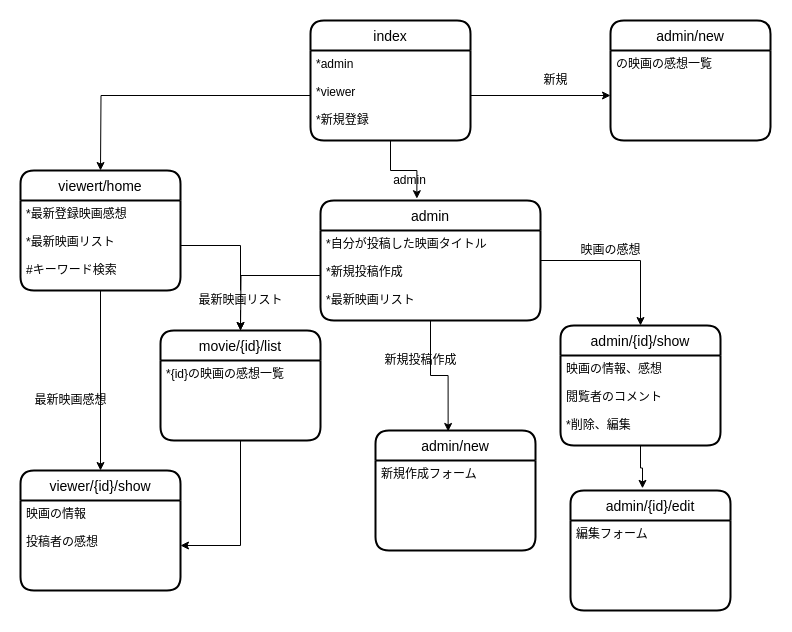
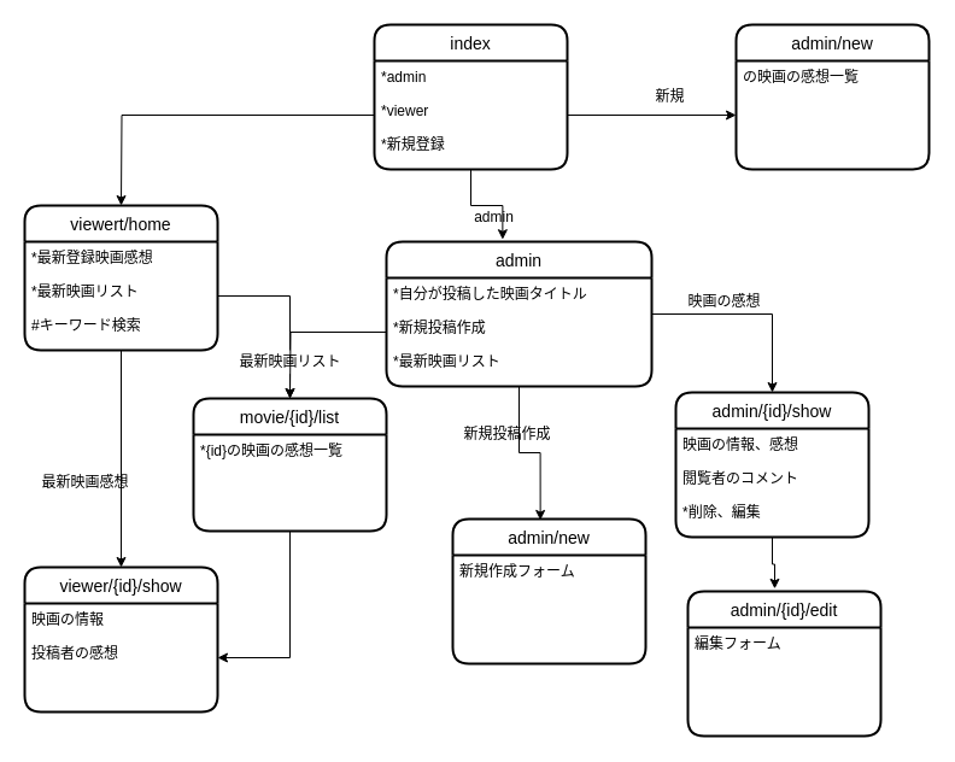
  <mxCell id="0" />
  <mxCell id="1" parent="0" />
  <mxCell id="2" value="admin/new" style="swimlane;childLayout=stackLayout;horizontal=1;startSize=30;horizontalStack=0;rounded=1;fontSize=14;fontStyle=0;strokeWidth=2;resizeParent=0;resizeLast=1;shadow=0;dashed=0;align=center;" parent="1" vertex="1"><mxGeometry x="610" y="20" width="160" height="120" as="geometry" /></mxCell>
  <mxCell id="3" value="の映画の感想一覧" style="align=left;strokeColor=none;fillColor=none;spacingLeft=4;fontSize=12;verticalAlign=top;resizable=0;rotatable=0;part=1;" parent="2" vertex="1"><mxGeometry y="30" width="160" height="90" as="geometry" /></mxCell>
  <mxCell id="4" value="index" style="swimlane;childLayout=stackLayout;horizontal=1;startSize=30;horizontalStack=0;rounded=1;fontSize=14;fontStyle=0;strokeWidth=2;resizeParent=0;resizeLast=1;shadow=0;dashed=0;align=center;" parent="1" vertex="1"><mxGeometry x="310" y="20" width="160" height="120" as="geometry" /></mxCell>
  <mxCell id="5" value="*admin&#10;&#10;*viewer&#10;&#10;*新規登録" style="align=left;strokeColor=none;fillColor=none;spacingLeft=4;fontSize=12;verticalAlign=top;resizable=0;rotatable=0;part=1;" parent="4" vertex="1"><mxGeometry y="30" width="160" height="90" as="geometry" /></mxCell>
  <mxCell id="6" value="viewert/home" style="swimlane;childLayout=stackLayout;horizontal=1;startSize=30;horizontalStack=0;rounded=1;fontSize=14;fontStyle=0;strokeWidth=2;resizeParent=0;resizeLast=1;shadow=0;dashed=0;align=center;" parent="1" vertex="1"><mxGeometry x="20" y="170" width="160" height="120" as="geometry" /></mxCell>
  <mxCell id="7" value="*最新登録映画感想&#10;&#10;*最新映画リスト&#10;&#10;#キーワード検索" style="align=left;strokeColor=none;fillColor=none;spacingLeft=4;fontSize=12;verticalAlign=top;resizable=0;rotatable=0;part=1;" parent="6" vertex="1"><mxGeometry y="30" width="160" height="90" as="geometry" /></mxCell>
  <mxCell id="8" style="edgeStyle=orthogonalEdgeStyle;rounded=0;orthogonalLoop=1;jettySize=auto;html=1;" parent="1" source="9" target="22" edge="1"><mxGeometry relative="1" as="geometry" /></mxCell>
  <mxCell id="9" value="admin" style="swimlane;childLayout=stackLayout;horizontal=1;startSize=30;horizontalStack=0;rounded=1;fontSize=14;fontStyle=0;strokeWidth=2;resizeParent=0;resizeLast=1;shadow=0;dashed=0;align=center;" parent="1" vertex="1"><mxGeometry x="320" y="200" width="220" height="120" as="geometry" /></mxCell>
  <mxCell id="10" value="*自分が投稿した映画タイトル&#10;&#10;*新規投稿作成&#10;&#10;*最新映画リスト" style="align=left;strokeColor=none;fillColor=none;spacingLeft=4;fontSize=12;verticalAlign=top;resizable=0;rotatable=0;part=1;" parent="9" vertex="1"><mxGeometry y="30" width="220" height="90" as="geometry" /></mxCell>
  <mxCell id="11" style="edgeStyle=orthogonalEdgeStyle;rounded=0;orthogonalLoop=1;jettySize=auto;html=1;" parent="1" source="5" edge="1"><mxGeometry relative="1" as="geometry"><mxPoint x="100" y="170" as="targetPoint" /></mxGeometry></mxCell>
  <mxCell id="12" style="edgeStyle=orthogonalEdgeStyle;rounded=0;orthogonalLoop=1;jettySize=auto;html=1;entryX=0.438;entryY=-0.015;entryDx=0;entryDy=0;entryPerimeter=0;" parent="1" source="5" target="9" edge="1"><mxGeometry relative="1" as="geometry" /></mxCell>
  <mxCell id="13" value="admin" style="text;html=1;align=center;verticalAlign=middle;resizable=0;points=[];autosize=1;strokeColor=none;" parent="1" vertex="1"><mxGeometry x="384" y="170" width="50" height="20" as="geometry" /></mxCell>
  <mxCell id="14" style="edgeStyle=orthogonalEdgeStyle;rounded=0;orthogonalLoop=1;jettySize=auto;html=1;entryX=0;entryY=0.5;entryDx=0;entryDy=0;" parent="1" source="5" target="3" edge="1"><mxGeometry relative="1" as="geometry" /></mxCell>
  <mxCell id="15" value="新規" style="text;html=1;align=center;verticalAlign=middle;resizable=0;points=[];autosize=1;strokeColor=none;" parent="1" vertex="1"><mxGeometry x="535" y="70" width="40" height="20" as="geometry" /></mxCell>
  <mxCell id="16" value="movie/{id}/list" style="swimlane;childLayout=stackLayout;horizontal=1;startSize=30;horizontalStack=0;rounded=1;fontSize=14;fontStyle=0;strokeWidth=2;resizeParent=0;resizeLast=1;shadow=0;dashed=0;align=center;" parent="1" vertex="1"><mxGeometry x="160" y="330" width="160" height="110" as="geometry" /></mxCell>
  <mxCell id="17" value="*{id}の映画の感想一覧" style="align=left;strokeColor=none;fillColor=none;spacingLeft=4;fontSize=12;verticalAlign=top;resizable=0;rotatable=0;part=1;" parent="16" vertex="1"><mxGeometry y="30" width="160" height="80" as="geometry" /></mxCell>
  <mxCell id="18" style="edgeStyle=orthogonalEdgeStyle;rounded=0;orthogonalLoop=1;jettySize=auto;html=1;entryX=0.5;entryY=0;entryDx=0;entryDy=0;startArrow=none;" parent="1" source="20" target="16" edge="1"><mxGeometry relative="1" as="geometry" /></mxCell>
  <mxCell id="19" style="edgeStyle=orthogonalEdgeStyle;rounded=0;orthogonalLoop=1;jettySize=auto;html=1;" parent="1" source="10" edge="1"><mxGeometry relative="1" as="geometry"><mxPoint x="240" y="330" as="targetPoint" /></mxGeometry></mxCell>
  <mxCell id="20" value="最新映画リスト" style="text;html=1;align=center;verticalAlign=middle;resizable=0;points=[];autosize=1;strokeColor=none;" parent="1" vertex="1"><mxGeometry x="190" y="290" width="100" height="20" as="geometry" /></mxCell>
  <mxCell id="21" value="" style="edgeStyle=orthogonalEdgeStyle;rounded=0;orthogonalLoop=1;jettySize=auto;html=1;entryX=0.5;entryY=0;entryDx=0;entryDy=0;endArrow=none;" parent="1" source="7" target="20" edge="1"><mxGeometry relative="1" as="geometry"><mxPoint x="100" y="290" as="sourcePoint" /><mxPoint x="240" y="330" as="targetPoint" /></mxGeometry></mxCell>
  <mxCell id="22" value="admin/{id}/show" style="swimlane;childLayout=stackLayout;horizontal=1;startSize=30;horizontalStack=0;rounded=1;fontSize=14;fontStyle=0;strokeWidth=2;resizeParent=0;resizeLast=1;shadow=0;dashed=0;align=center;" parent="1" vertex="1"><mxGeometry x="560" y="325" width="160" height="120" as="geometry" /></mxCell>
  <mxCell id="23" value="映画の情報、感想&#10;&#10;閲覧者のコメント&#10;&#10;*削除、編集" style="align=left;strokeColor=none;fillColor=none;spacingLeft=4;fontSize=12;verticalAlign=top;resizable=0;rotatable=0;part=1;" parent="22" vertex="1"><mxGeometry y="30" width="160" height="90" as="geometry" /></mxCell>
  <mxCell id="24" style="edgeStyle=orthogonalEdgeStyle;rounded=0;orthogonalLoop=1;jettySize=auto;html=1;entryX=0.45;entryY=-0.018;entryDx=0;entryDy=0;entryPerimeter=0;" parent="1" source="23" target="25" edge="1"><mxGeometry relative="1" as="geometry"><mxPoint x="710" y="490" as="targetPoint" /></mxGeometry></mxCell>
  <mxCell id="25" value="admin/{id}/edit" style="swimlane;childLayout=stackLayout;horizontal=1;startSize=30;horizontalStack=0;rounded=1;fontSize=14;fontStyle=0;strokeWidth=2;resizeParent=0;resizeLast=1;shadow=0;dashed=0;align=center;" parent="1" vertex="1"><mxGeometry x="570" y="490" width="160" height="120" as="geometry" /></mxCell>
  <mxCell id="26" value="編集フォーム" style="align=left;strokeColor=none;fillColor=none;spacingLeft=4;fontSize=12;verticalAlign=top;resizable=0;rotatable=0;part=1;" parent="25" vertex="1"><mxGeometry y="30" width="160" height="90" as="geometry" /></mxCell>
- <mxCell id="27" value="映画の感想" style="text;html=1;align=center;verticalAlign=middle;resizable=0;points=[];autosize=1;strokeColor=none;" parent="1" vertex="1"><mxGeometry x="570" y="240" width="80" height="20" as="geometry" /></mxCell>
+ <mxCell id="27" value="映画の感想" style="text;html=1;align=center;verticalAlign=middle;resizable=0;points=[];autosize=1;strokeColor=none;" parent="1" vertex="1"><mxGeometry x="560" y="240" width="80" height="20" as="geometry" /></mxCell>
  <mxCell id="28" value="admin/new" style="swimlane;childLayout=stackLayout;horizontal=1;startSize=30;horizontalStack=0;rounded=1;fontSize=14;fontStyle=0;strokeWidth=2;resizeParent=0;resizeLast=1;shadow=0;dashed=0;align=center;" parent="1" vertex="1"><mxGeometry x="375" y="430" width="160" height="120" as="geometry" /></mxCell>
  <mxCell id="29" value="新規作成フォーム" style="align=left;strokeColor=none;fillColor=none;spacingLeft=4;fontSize=12;verticalAlign=top;resizable=0;rotatable=0;part=1;" parent="28" vertex="1"><mxGeometry y="30" width="160" height="90" as="geometry" /></mxCell>
  <mxCell id="30" style="edgeStyle=orthogonalEdgeStyle;rounded=0;orthogonalLoop=1;jettySize=auto;html=1;entryX=0.454;entryY=0.008;entryDx=0;entryDy=0;entryPerimeter=0;" parent="1" source="10" target="28" edge="1"><mxGeometry relative="1" as="geometry" /></mxCell>
  <mxCell id="31" value="viewer/{id}/show" style="swimlane;childLayout=stackLayout;horizontal=1;startSize=30;horizontalStack=0;rounded=1;fontSize=14;fontStyle=0;strokeWidth=2;resizeParent=0;resizeLast=1;shadow=0;dashed=0;align=center;" parent="1" vertex="1"><mxGeometry x="20" y="470" width="160" height="120" as="geometry" /></mxCell>
  <mxCell id="32" value="映画の情報&#10;&#10;投稿者の感想" style="align=left;strokeColor=none;fillColor=none;spacingLeft=4;fontSize=12;verticalAlign=top;resizable=0;rotatable=0;part=1;" parent="31" vertex="1"><mxGeometry y="30" width="160" height="90" as="geometry" /></mxCell>
  <mxCell id="33" style="edgeStyle=orthogonalEdgeStyle;rounded=0;orthogonalLoop=1;jettySize=auto;html=1;" parent="1" source="7" target="31" edge="1"><mxGeometry relative="1" as="geometry" /></mxCell>
  <mxCell id="34" value="最新映画感想" style="text;html=1;align=center;verticalAlign=middle;resizable=0;points=[];autosize=1;strokeColor=none;" parent="1" vertex="1"><mxGeometry x="25" y="390" width="90" height="20" as="geometry" /></mxCell>
  <mxCell id="35" value="新規投稿作成" style="text;html=1;align=center;verticalAlign=middle;resizable=0;points=[];autosize=1;strokeColor=none;" parent="1" vertex="1"><mxGeometry x="375" y="350" width="90" height="20" as="geometry" /></mxCell>
  <mxCell id="36" style="edgeStyle=orthogonalEdgeStyle;rounded=0;orthogonalLoop=1;jettySize=auto;html=1;entryX=1;entryY=0.5;entryDx=0;entryDy=0;" parent="1" source="17" target="32" edge="1"><mxGeometry relative="1" as="geometry" /></mxCell>
